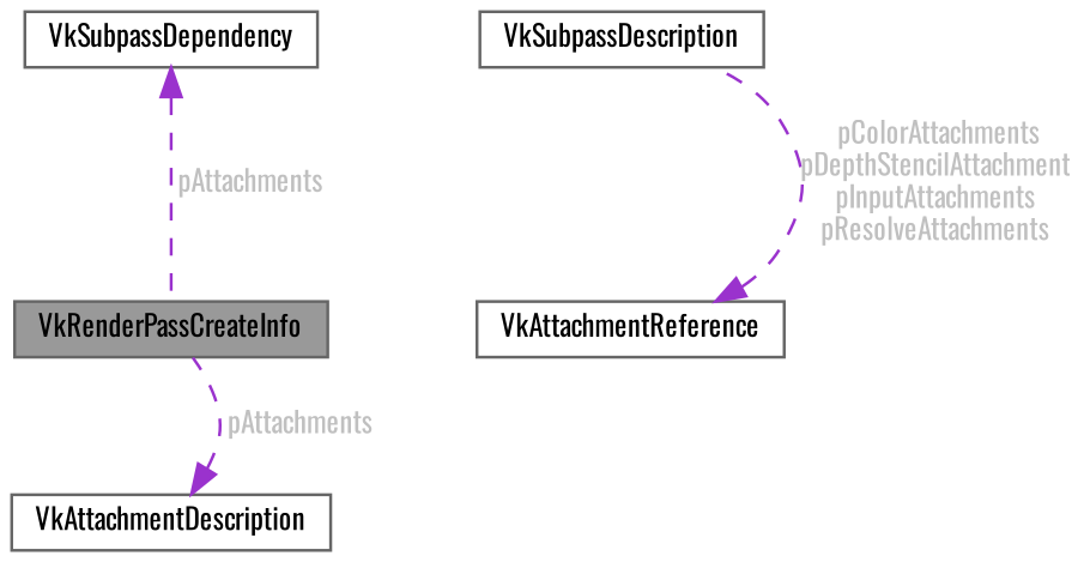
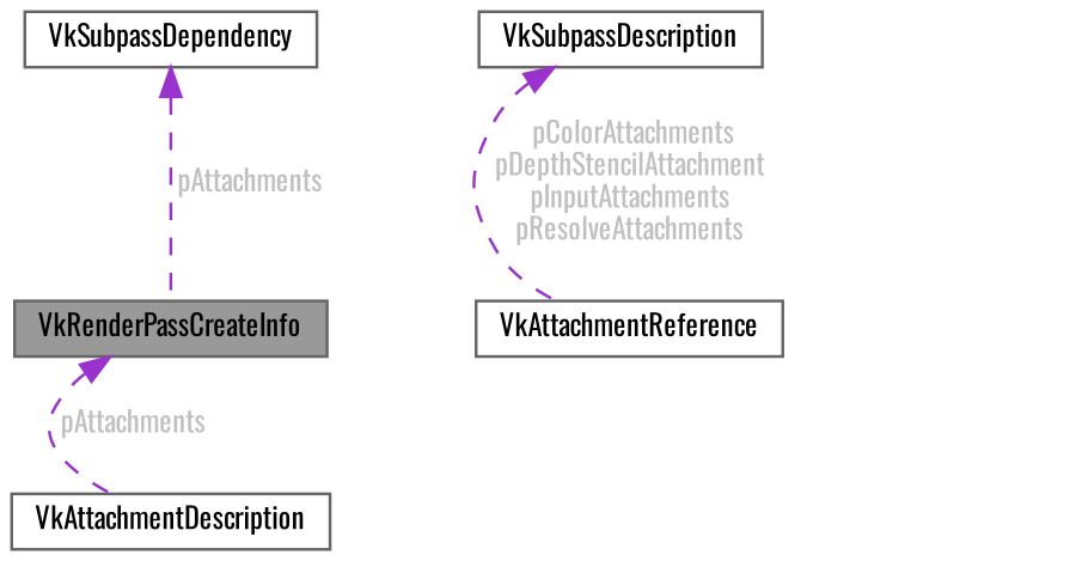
  digraph {
    fontname=Oswald
    node [color=gray40 fillcolor=white fontname=Oswald fontsize=10 shape=box style=filled]
    edge [color=darkorchid3 dir=back fontcolor=grey fontname=Oswald fontsize=10 labelfontname=Helvetica labelfontsize=10 style=dashed]
    n1 [fillcolor=grey60 fontcolor=black height=0.2 label=VkRenderPassCreateInfo width=0.4]
    n2 [height=0.2 label=VkAttachmentDescription width=0.4]
    n3 [height=0.2 label=VkSubpassDescription width=0.4]
    n4 [height=0.2 label=VkAttachmentReference width=0.4]
    n5 [height=0.2 label=VkSubpassDependency width=0.4]
-   n2 -> n1 [label=" pAttachments"]
-   n4 -> n3 [label=" pColorAttachments\npDepthStencilAttachment\npInputAttachments\npResolveAttachments"]
+   n1 -> n2 [label=" pAttachments"]
+   n3 -> n4 [label=" pColorAttachments\npDepthStencilAttachment\npInputAttachments\npResolveAttachments"]
    n5 -> n1 [label=" pAttachments"]
  }
